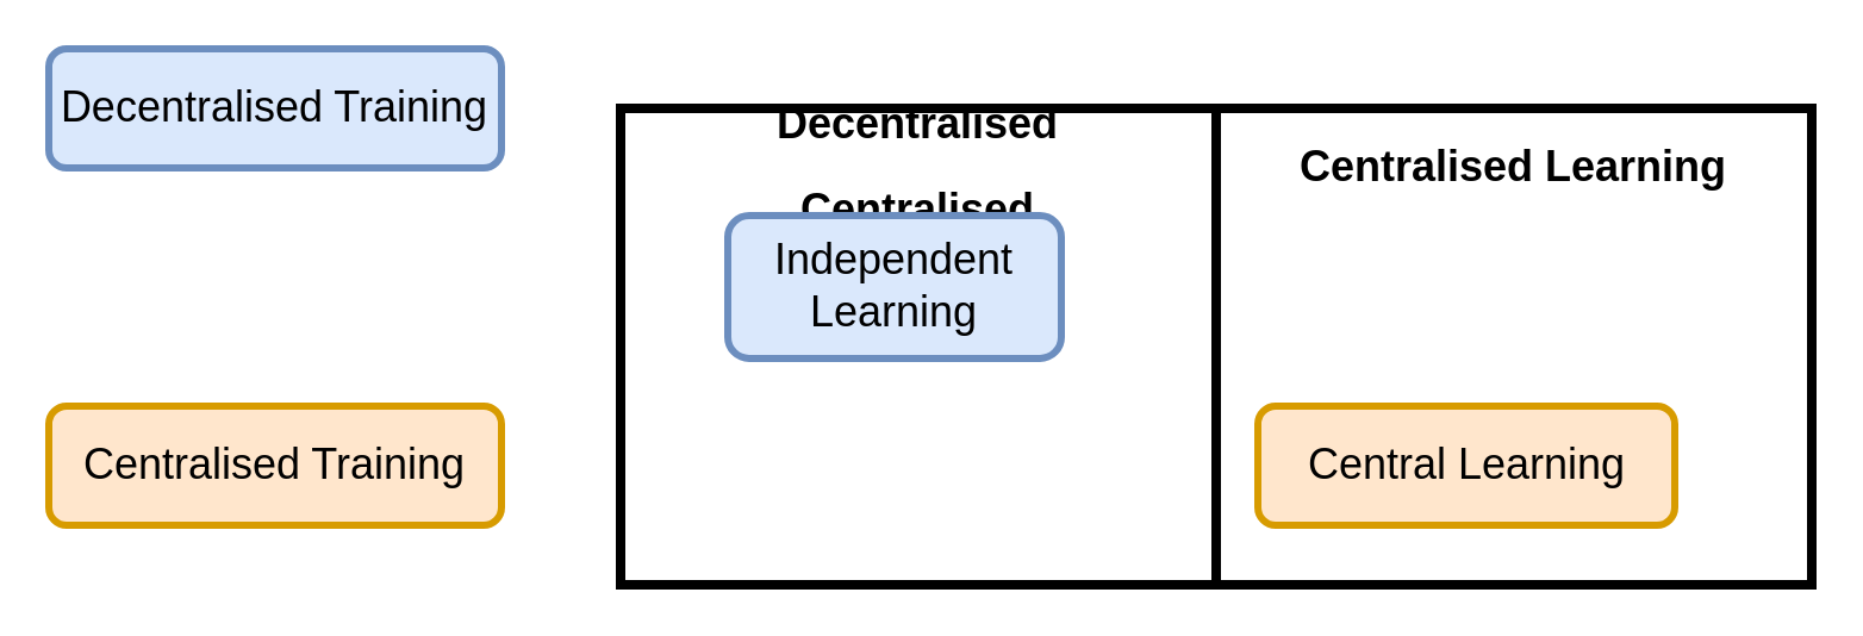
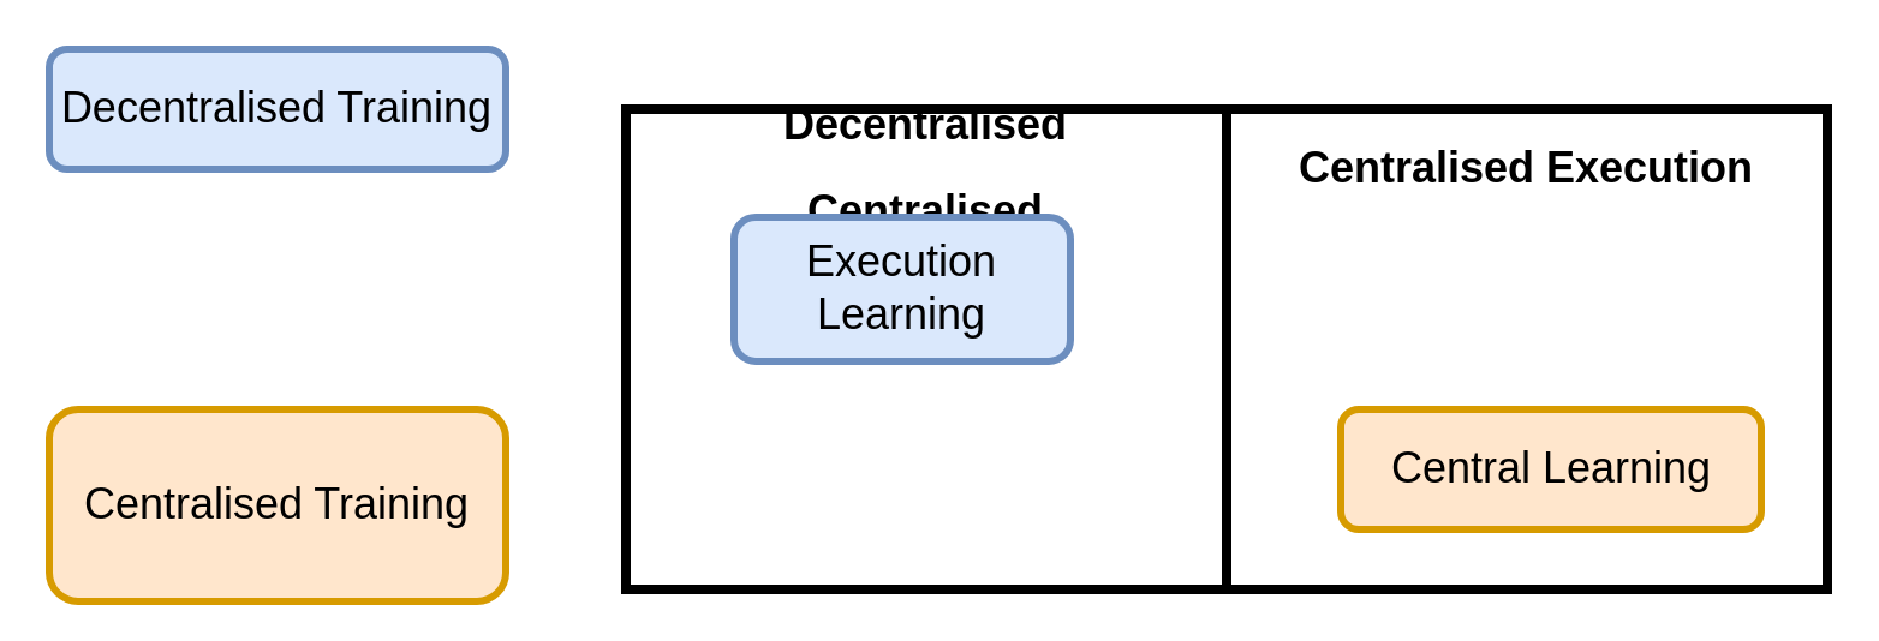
  <mxCell id="0" />
  <mxCell id="1" parent="0" />
  <mxCell id="2" value="" style="rounded=0;whiteSpace=wrap;html=1;strokeWidth=4;" parent="1" vertex="1"><mxGeometry x="260" y="45" width="500" height="200" as="geometry" /></mxCell>
  <mxCell id="3" value="" style="rounded=0;whiteSpace=wrap;html=1;strokeWidth=4;" parent="1" vertex="1"><mxGeometry x="260" y="45" width="250" height="200" as="geometry" /></mxCell>
  <mxCell id="4" value="&lt;font style=&quot;font-size: 18px;&quot;&gt;Decentralised Centralised&lt;/font&gt;" style="text;html=1;align=center;verticalAlign=middle;whiteSpace=wrap;rounded=0;fontSize=30;fontStyle=1" parent="1" vertex="1"><mxGeometry x="275" y="35" width="220" height="60" as="geometry" /></mxCell>
  <mxCell id="5" value="" style="rounded=0;whiteSpace=wrap;html=1;strokeWidth=4;" parent="1" vertex="1"><mxGeometry x="510" y="45" width="250" height="200" as="geometry" /></mxCell>
- <mxCell id="6" value="&lt;font style=&quot;font-size: 18px;&quot;&gt;Centralised Learning&lt;/font&gt;" style="text;html=1;align=center;verticalAlign=middle;whiteSpace=wrap;rounded=0;fontSize=30;fontStyle=1" parent="1" vertex="1"><mxGeometry x="525" y="35" width="220" height="60" as="geometry" /></mxCell>
- <mxCell id="7" value="Independent Learning" style="rounded=1;whiteSpace=wrap;html=1;fontSize=18;strokeWidth=3;fillColor=#dae8fc;strokeColor=#6c8ebf;" parent="1" vertex="1"><mxGeometry x="305" y="90" width="140" height="60" as="geometry" /></mxCell>
- <mxCell id="8" value="Central Learning" style="rounded=1;whiteSpace=wrap;html=1;fontSize=18;strokeWidth=3;fillColor=#ffe6cc;strokeColor=#d79b00;" parent="1" vertex="1"><mxGeometry x="527.5" y="170" width="175" height="50" as="geometry" /></mxCell>
- <mxCell id="9" value="Centralised Training" style="rounded=1;whiteSpace=wrap;html=1;fontSize=18;strokeWidth=3;fillColor=#ffe6cc;strokeColor=#d79b00;" parent="1" vertex="1"><mxGeometry x="20" y="170" width="190" height="50" as="geometry" /></mxCell>
+ <mxCell id="6" value="&lt;font style=&quot;font-size: 18px;&quot;&gt;Centralised Execution&lt;/font&gt;" style="text;html=1;align=center;verticalAlign=middle;whiteSpace=wrap;rounded=0;fontSize=30;fontStyle=1" parent="1" vertex="1"><mxGeometry x="525" y="35" width="220" height="60" as="geometry" /></mxCell>
+ <mxCell id="7" value="Execution Learning" style="rounded=1;whiteSpace=wrap;html=1;fontSize=18;strokeWidth=3;fillColor=#dae8fc;strokeColor=#6c8ebf;" parent="1" vertex="1"><mxGeometry x="305" y="90" width="140" height="60" as="geometry" /></mxCell>
+ <mxCell id="8" value="Central Learning" style="rounded=1;whiteSpace=wrap;html=1;fontSize=18;strokeWidth=3;fillColor=#ffe6cc;strokeColor=#d79b00;" parent="1" vertex="1"><mxGeometry x="557.5" y="170" width="175" height="50" as="geometry" /></mxCell>
+ <mxCell id="9" value="Centralised Training" style="rounded=1;whiteSpace=wrap;html=1;fontSize=18;strokeWidth=3;fillColor=#ffe6cc;strokeColor=#d79b00;" parent="1" vertex="1"><mxGeometry x="20" y="170" width="190" height="80" as="geometry" /></mxCell>
  <mxCell id="10" value="Decentralised Training" style="rounded=1;whiteSpace=wrap;html=1;fontSize=18;strokeWidth=3;fillColor=#dae8fc;strokeColor=#6c8ebf;" parent="1" vertex="1"><mxGeometry x="20" y="20" width="190" height="50" as="geometry" /></mxCell>
